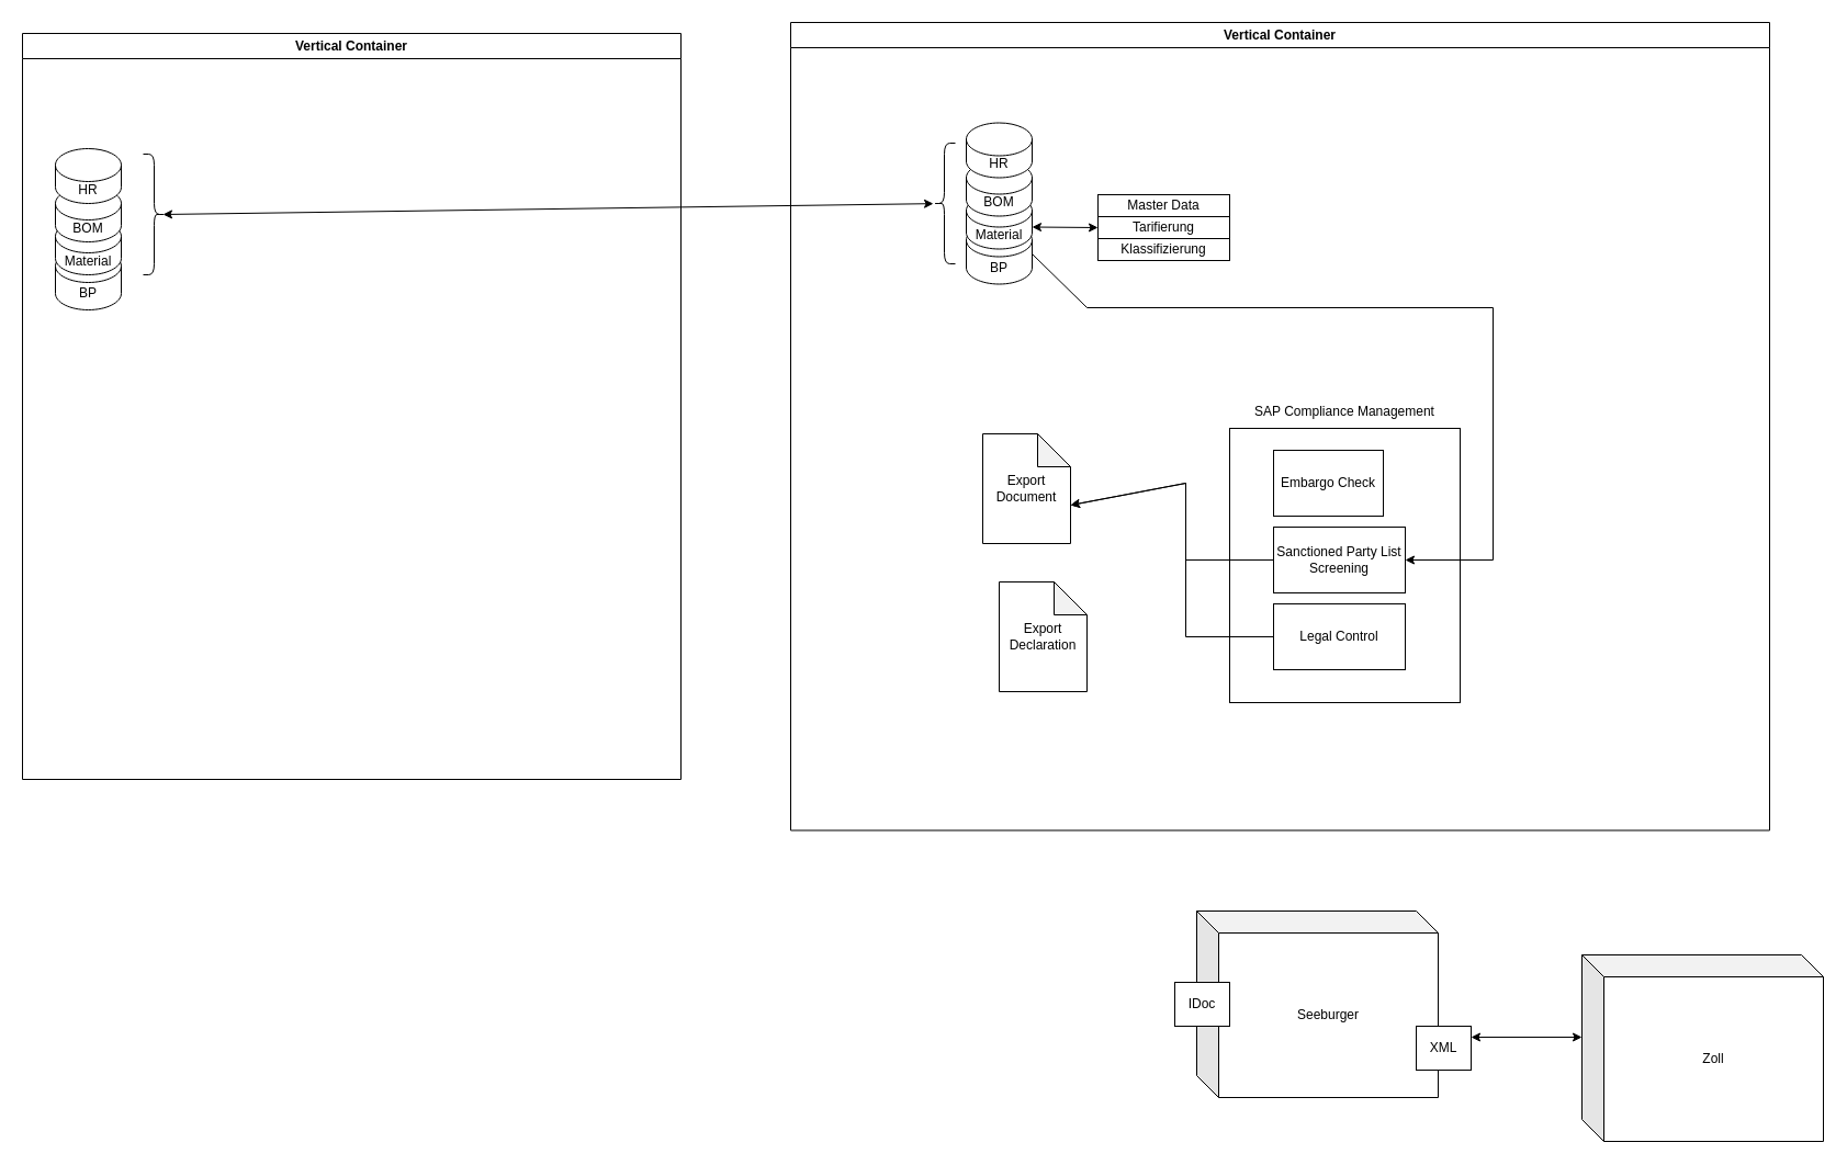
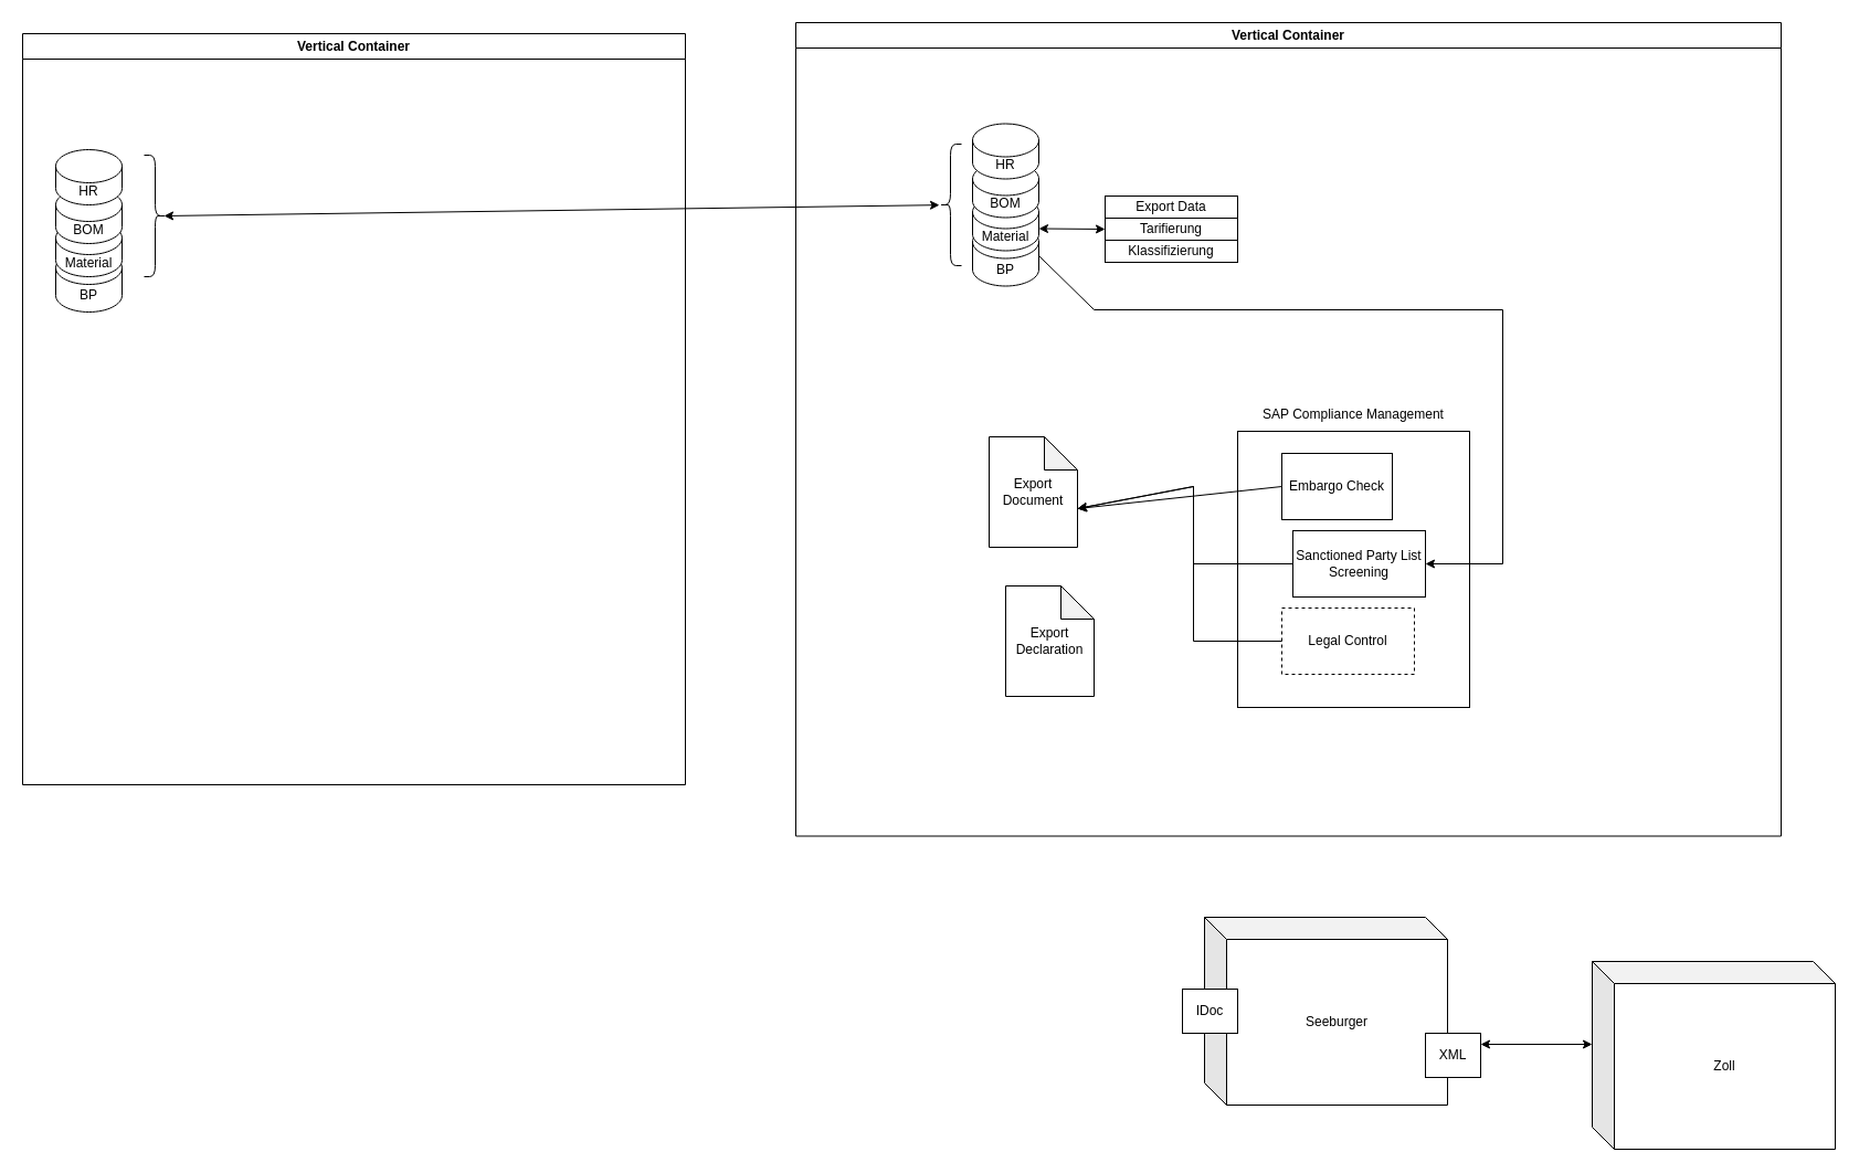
  <mxCell id="0" />
  <mxCell id="1" parent="0" />
  <mxCell id="2" value="Vertical Container" style="swimlane;whiteSpace=wrap;html=1;" vertex="1" parent="1"><mxGeometry x="720" y="20" width="892" height="736.5" as="geometry" /></mxCell>
  <mxCell id="3" value="" style="rounded=0;whiteSpace=wrap;html=1;" vertex="1" parent="2"><mxGeometry x="400" y="370" width="210" height="250" as="geometry" /></mxCell>
  <mxCell id="4" value="SAP Compliance Management" style="text;html=1;strokeColor=none;fillColor=none;align=center;verticalAlign=middle;whiteSpace=wrap;rounded=0;" vertex="1" parent="2"><mxGeometry x="410" y="340" width="190" height="30" as="geometry" /></mxCell>
  <mxCell id="5" value="Embargo Check" style="rounded=0;whiteSpace=wrap;html=1;" vertex="1" parent="2"><mxGeometry x="440" y="390" width="100" height="60" as="geometry" /></mxCell>
- <mxCell id="6" value="Sanctioned Party List Screening" style="rounded=0;whiteSpace=wrap;html=1;" vertex="1" parent="2"><mxGeometry x="440" y="460" width="120" height="60" as="geometry" /></mxCell>
- <mxCell id="7" value="Legal Control" style="rounded=0;whiteSpace=wrap;html=1;" vertex="1" parent="2"><mxGeometry x="440" y="530" width="120" height="60" as="geometry" /></mxCell>
+ <mxCell id="6" value="Sanctioned Party List Screening" style="rounded=0;whiteSpace=wrap;html=1;" vertex="1" parent="2"><mxGeometry x="450" y="460" width="120" height="60" as="geometry" /></mxCell>
+ <mxCell id="7" value="Legal Control" style="rounded=0;whiteSpace=wrap;html=1;dashed=1;" vertex="1" parent="2"><mxGeometry x="440" y="530" width="120" height="60" as="geometry" /></mxCell>
  <mxCell id="8" value="" style="shape=curlyBracket;whiteSpace=wrap;html=1;rounded=1;labelPosition=left;verticalLabelPosition=middle;align=right;verticalAlign=middle;" vertex="1" parent="2"><mxGeometry x="130" y="110" width="20" height="110" as="geometry" /></mxCell>
  <mxCell id="9" value="BP" style="shape=cylinder3;whiteSpace=wrap;html=1;boundedLbl=1;backgroundOutline=1;size=15;" vertex="1" parent="2"><mxGeometry x="160" y="183.5" width="60" height="55" as="geometry" /></mxCell>
  <mxCell id="10" value="Material" style="shape=cylinder3;whiteSpace=wrap;html=1;boundedLbl=1;backgroundOutline=1;size=15;" vertex="1" parent="2"><mxGeometry x="160" y="156.5" width="60" height="50" as="geometry" /></mxCell>
  <mxCell id="11" value="BOM" style="shape=cylinder3;whiteSpace=wrap;html=1;boundedLbl=1;backgroundOutline=1;size=15;" vertex="1" parent="2"><mxGeometry x="160" y="126.5" width="60" height="50" as="geometry" /></mxCell>
  <mxCell id="12" value="HR" style="shape=cylinder3;whiteSpace=wrap;html=1;boundedLbl=1;backgroundOutline=1;size=15;" vertex="1" parent="2"><mxGeometry x="160" y="91.5" width="60" height="50" as="geometry" /></mxCell>
  <mxCell id="13" value="Tarifierung" style="rounded=0;whiteSpace=wrap;html=1;" vertex="1" parent="2"><mxGeometry x="280" y="177" width="120" height="20" as="geometry" /></mxCell>
  <mxCell id="14" value="Klassifizierung" style="rounded=0;whiteSpace=wrap;html=1;" vertex="1" parent="2"><mxGeometry x="280" y="197" width="120" height="20" as="geometry" /></mxCell>
  <mxCell id="15" value="" style="endArrow=classic;html=1;rounded=0;exitX=1;exitY=0.5;exitDx=0;exitDy=0;exitPerimeter=0;entryX=1;entryY=0.5;entryDx=0;entryDy=0;" edge="1" parent="2" source="9" target="6"><mxGeometry width="50" height="50" relative="1" as="geometry"><mxPoint x="300" y="370" as="sourcePoint" /><mxPoint x="350" y="320" as="targetPoint" /><Array as="points"><mxPoint x="270" y="260" /><mxPoint x="640" y="260" /><mxPoint x="640" y="490" /></Array></mxGeometry></mxCell>
  <mxCell id="16" value="Export Document" style="shape=note;whiteSpace=wrap;html=1;backgroundOutline=1;darkOpacity=0.05;" vertex="1" parent="2"><mxGeometry x="175" y="375" width="80" height="100" as="geometry" /></mxCell>
+ <mxCell id="17" value="" style="endArrow=classic;html=1;rounded=0;exitX=0;exitY=0.5;exitDx=0;exitDy=0;entryX=0;entryY=0;entryDx=80;entryDy=65;entryPerimeter=0;" edge="1" parent="2" source="5" target="16"><mxGeometry width="50" height="50" relative="1" as="geometry"><mxPoint x="300" y="360" as="sourcePoint" /><mxPoint x="350" y="310" as="targetPoint" /></mxGeometry></mxCell>
  <mxCell id="18" value="" style="endArrow=classic;html=1;rounded=0;exitX=0;exitY=0.5;exitDx=0;exitDy=0;entryX=0;entryY=0;entryDx=80;entryDy=65;entryPerimeter=0;" edge="1" parent="2" source="6" target="16"><mxGeometry width="50" height="50" relative="1" as="geometry"><mxPoint x="300" y="360" as="sourcePoint" /><mxPoint x="350" y="310" as="targetPoint" /><Array as="points"><mxPoint x="360" y="490" /><mxPoint x="360" y="420" /></Array></mxGeometry></mxCell>
  <mxCell id="19" value="" style="endArrow=classic;html=1;rounded=0;entryX=0;entryY=0;entryDx=80;entryDy=65;entryPerimeter=0;exitX=0;exitY=0.5;exitDx=0;exitDy=0;" edge="1" parent="2" source="7" target="16"><mxGeometry width="50" height="50" relative="1" as="geometry"><mxPoint x="300" y="360" as="sourcePoint" /><mxPoint x="350" y="310" as="targetPoint" /><Array as="points"><mxPoint x="360" y="560" /><mxPoint x="360" y="420" /></Array></mxGeometry></mxCell>
  <mxCell id="20" value="Export Declaration" style="shape=note;whiteSpace=wrap;html=1;backgroundOutline=1;darkOpacity=0.05;" vertex="1" parent="2"><mxGeometry x="190" y="510" width="80" height="100" as="geometry" /></mxCell>
  <mxCell id="21" value="Vertical Container" style="swimlane;whiteSpace=wrap;html=1;" vertex="1" parent="1"><mxGeometry x="20" y="30" width="600" height="680" as="geometry" /></mxCell>
  <mxCell id="22" value="BP" style="shape=cylinder3;whiteSpace=wrap;html=1;boundedLbl=1;backgroundOutline=1;size=15;" vertex="1" parent="21"><mxGeometry x="30" y="197" width="60" height="55" as="geometry" /></mxCell>
  <mxCell id="23" value="Material" style="shape=cylinder3;whiteSpace=wrap;html=1;boundedLbl=1;backgroundOutline=1;size=15;" vertex="1" parent="21"><mxGeometry x="30" y="170" width="60" height="50" as="geometry" /></mxCell>
  <mxCell id="24" value="BOM" style="shape=cylinder3;whiteSpace=wrap;html=1;boundedLbl=1;backgroundOutline=1;size=15;" vertex="1" parent="21"><mxGeometry x="30" y="140" width="60" height="50" as="geometry" /></mxCell>
  <mxCell id="25" value="HR" style="shape=cylinder3;whiteSpace=wrap;html=1;boundedLbl=1;backgroundOutline=1;size=15;" vertex="1" parent="21"><mxGeometry x="30" y="105" width="60" height="50" as="geometry" /></mxCell>
  <mxCell id="26" value="" style="shape=curlyBracket;whiteSpace=wrap;html=1;rounded=1;flipH=1;labelPosition=right;verticalLabelPosition=middle;align=left;verticalAlign=middle;" vertex="1" parent="21"><mxGeometry x="110" y="110" width="20" height="110" as="geometry" /></mxCell>
  <mxCell id="27" value="" style="endArrow=classic;startArrow=classic;html=1;rounded=0;exitX=0.1;exitY=0.5;exitDx=0;exitDy=0;exitPerimeter=0;" edge="1" parent="1" source="26" target="8"><mxGeometry width="50" height="50" relative="1" as="geometry"><mxPoint x="500" y="120" as="sourcePoint" /><mxPoint x="550" y="70" as="targetPoint" /></mxGeometry></mxCell>
- <mxCell id="28" value="Master Data" style="rounded=0;whiteSpace=wrap;html=1;" vertex="1" parent="1"><mxGeometry x="1000" y="177" width="120" height="20" as="geometry" /></mxCell>
+ <mxCell id="28" value="Export Data" style="rounded=0;whiteSpace=wrap;html=1;" vertex="1" parent="1"><mxGeometry x="1000" y="177" width="120" height="20" as="geometry" /></mxCell>
  <mxCell id="29" value="" style="endArrow=classic;startArrow=classic;html=1;rounded=0;exitX=1;exitY=0;exitDx=0;exitDy=30;exitPerimeter=0;" edge="1" parent="1" source="10"><mxGeometry width="50" height="50" relative="1" as="geometry"><mxPoint x="1020" y="260" as="sourcePoint" /><mxPoint x="1000" y="207" as="targetPoint" /></mxGeometry></mxCell>
  <mxCell id="30" value="Seeburger" style="shape=cube;whiteSpace=wrap;html=1;boundedLbl=1;backgroundOutline=1;darkOpacity=0.05;darkOpacity2=0.1;" vertex="1" parent="1"><mxGeometry x="1090" y="830" width="220" height="170" as="geometry" /></mxCell>
  <mxCell id="31" value="XML" style="rounded=0;whiteSpace=wrap;html=1;" vertex="1" parent="1"><mxGeometry x="1290" y="935" width="50" height="40" as="geometry" /></mxCell>
  <mxCell id="32" value="IDoc" style="rounded=0;whiteSpace=wrap;html=1;" vertex="1" parent="1"><mxGeometry x="1070" y="895" width="50" height="40" as="geometry" /></mxCell>
  <mxCell id="33" value="Zoll" style="shape=cube;whiteSpace=wrap;html=1;boundedLbl=1;backgroundOutline=1;darkOpacity=0.05;darkOpacity2=0.1;" vertex="1" parent="1"><mxGeometry x="1441" y="870" width="220" height="170" as="geometry" /></mxCell>
  <mxCell id="34" value="" style="endArrow=classic;startArrow=classic;html=1;rounded=0;exitX=1;exitY=0.25;exitDx=0;exitDy=0;entryX=0;entryY=0;entryDx=0;entryDy=75;entryPerimeter=0;" edge="1" parent="1" source="31" target="33"><mxGeometry width="50" height="50" relative="1" as="geometry"><mxPoint x="1080" y="690" as="sourcePoint" /><mxPoint x="1130" y="640" as="targetPoint" /></mxGeometry></mxCell>
